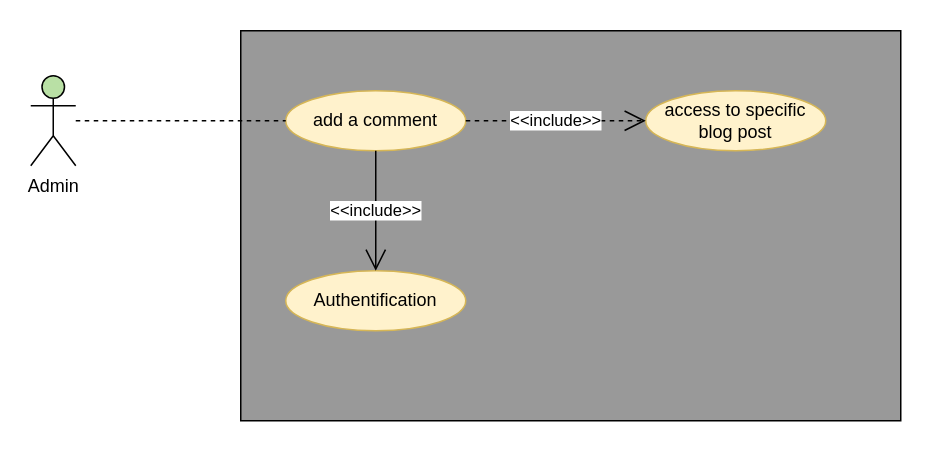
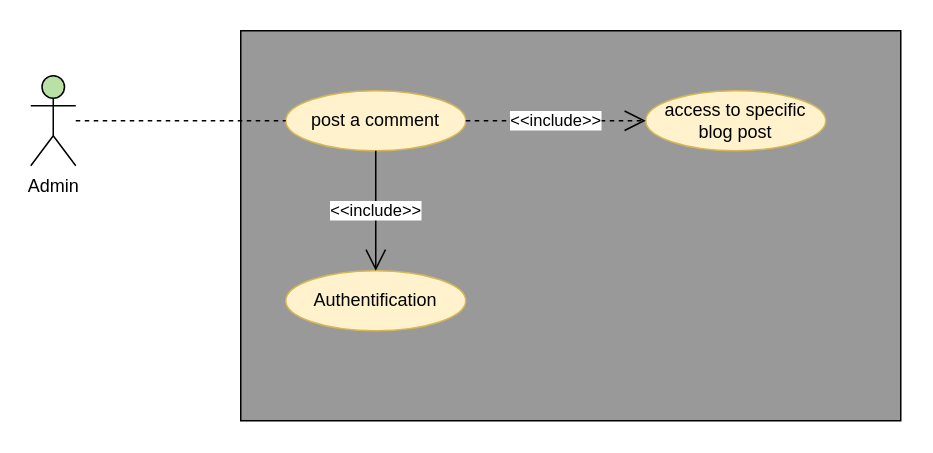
  <mxCell id="0" />
  <mxCell id="1" parent="0" />
  <mxCell id="2" value="" style="rounded=0;whiteSpace=wrap;html=1;fillColor=#999999;" parent="1" vertex="1"><mxGeometry x="160" y="20" width="440" height="260" as="geometry" /></mxCell>
  <mxCell id="3" value="Admin" style="shape=umlActor;verticalLabelPosition=bottom;labelBackgroundColor=#ffffff;verticalAlign=top;html=1;fillColor=#B9E0A5;" parent="1" vertex="1"><mxGeometry x="20" y="50" width="30" height="60" as="geometry" /></mxCell>
- <mxCell id="4" value="add a comment" style="ellipse;whiteSpace=wrap;html=1;fillColor=#fff2cc;strokeColor=#d6b656;" parent="1" vertex="1"><mxGeometry x="190" y="60" width="120" height="40" as="geometry" /></mxCell>
+ <mxCell id="4" value="post a comment" style="ellipse;whiteSpace=wrap;html=1;fillColor=#fff2cc;strokeColor=#d6b656;" parent="1" vertex="1"><mxGeometry x="190" y="60" width="120" height="40" as="geometry" /></mxCell>
  <mxCell id="5" value="access to specific blog post" style="ellipse;whiteSpace=wrap;html=1;fillColor=#fff2cc;strokeColor=#d6b656;" parent="1" vertex="1"><mxGeometry x="430" y="60" width="120" height="40" as="geometry" /></mxCell>
  <mxCell id="6" value="Authentification" style="ellipse;whiteSpace=wrap;html=1;fillColor=#fff2cc;strokeColor=#d6b656;" parent="1" vertex="1"><mxGeometry x="190" y="180" width="120" height="40" as="geometry" /></mxCell>
  <mxCell id="7" value="&amp;lt;&amp;lt;include&amp;gt;&amp;gt;" style="endArrow=open;endSize=12;dashed=1;html=1;" parent="1" source="4" target="5" edge="1"><mxGeometry width="160" relative="1" as="geometry"><mxPoint x="340" y="130" as="sourcePoint" /><mxPoint x="500" y="130" as="targetPoint" /></mxGeometry></mxCell>
  <mxCell id="8" value="&amp;lt;&amp;lt;include&amp;gt;&amp;gt;" style="endArrow=open;endSize=12;dashed=0;html=1;" parent="1" source="4" target="6" edge="1"><mxGeometry width="160" relative="1" as="geometry"><mxPoint x="320" y="90" as="sourcePoint" /><mxPoint x="440" y="90" as="targetPoint" /></mxGeometry></mxCell>
  <mxCell id="9" value="" style="endArrow=none;html=1;dashed=1;" parent="1" source="3" target="4" edge="1"><mxGeometry width="50" height="50" relative="1" as="geometry"><mxPoint x="70" y="100" as="sourcePoint" /><mxPoint x="120" y="50" as="targetPoint" /></mxGeometry></mxCell>
